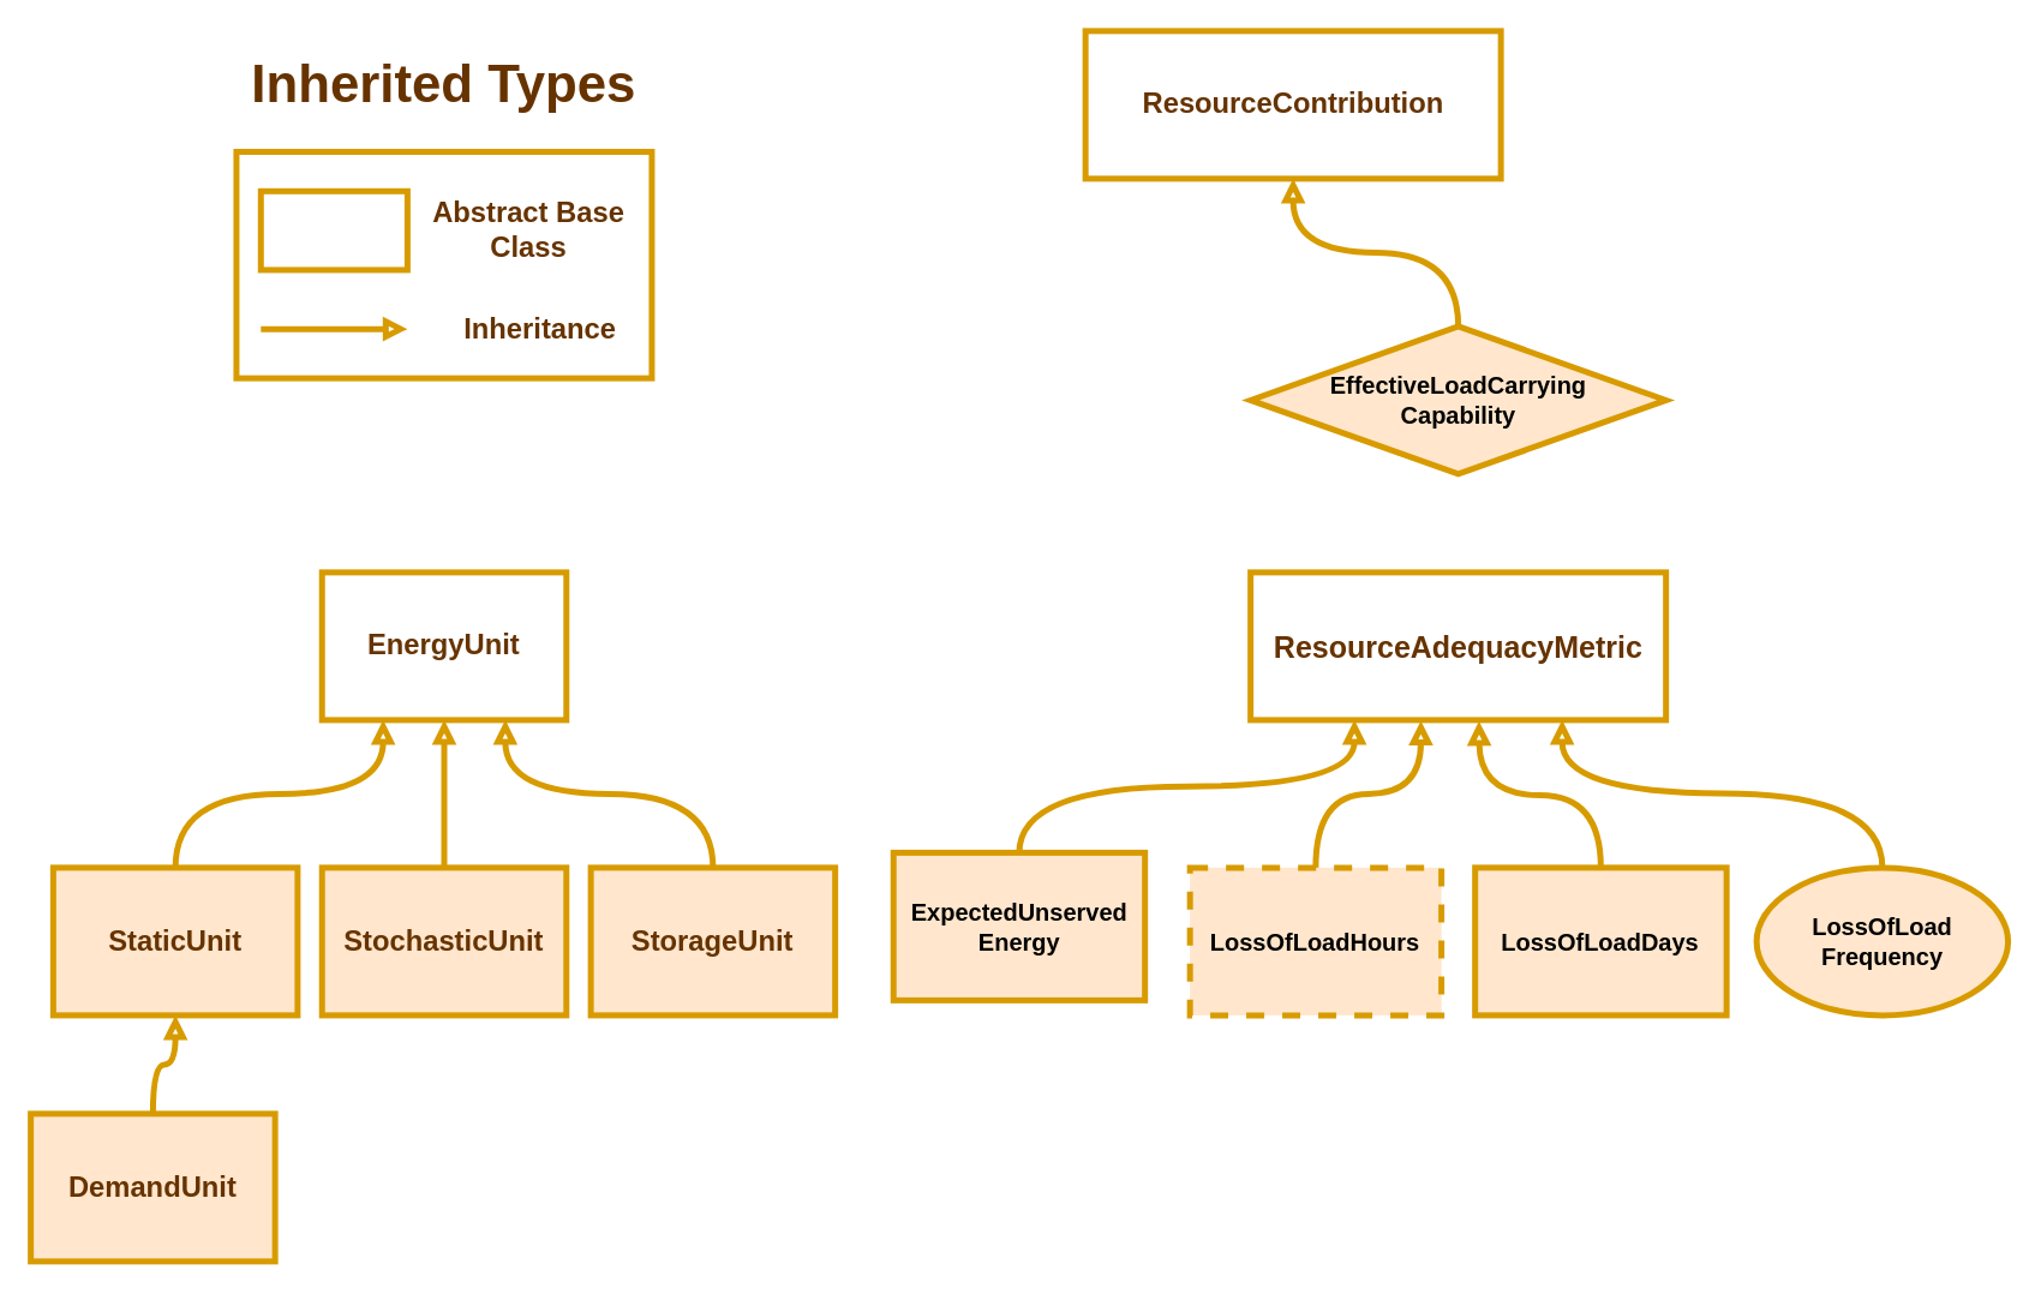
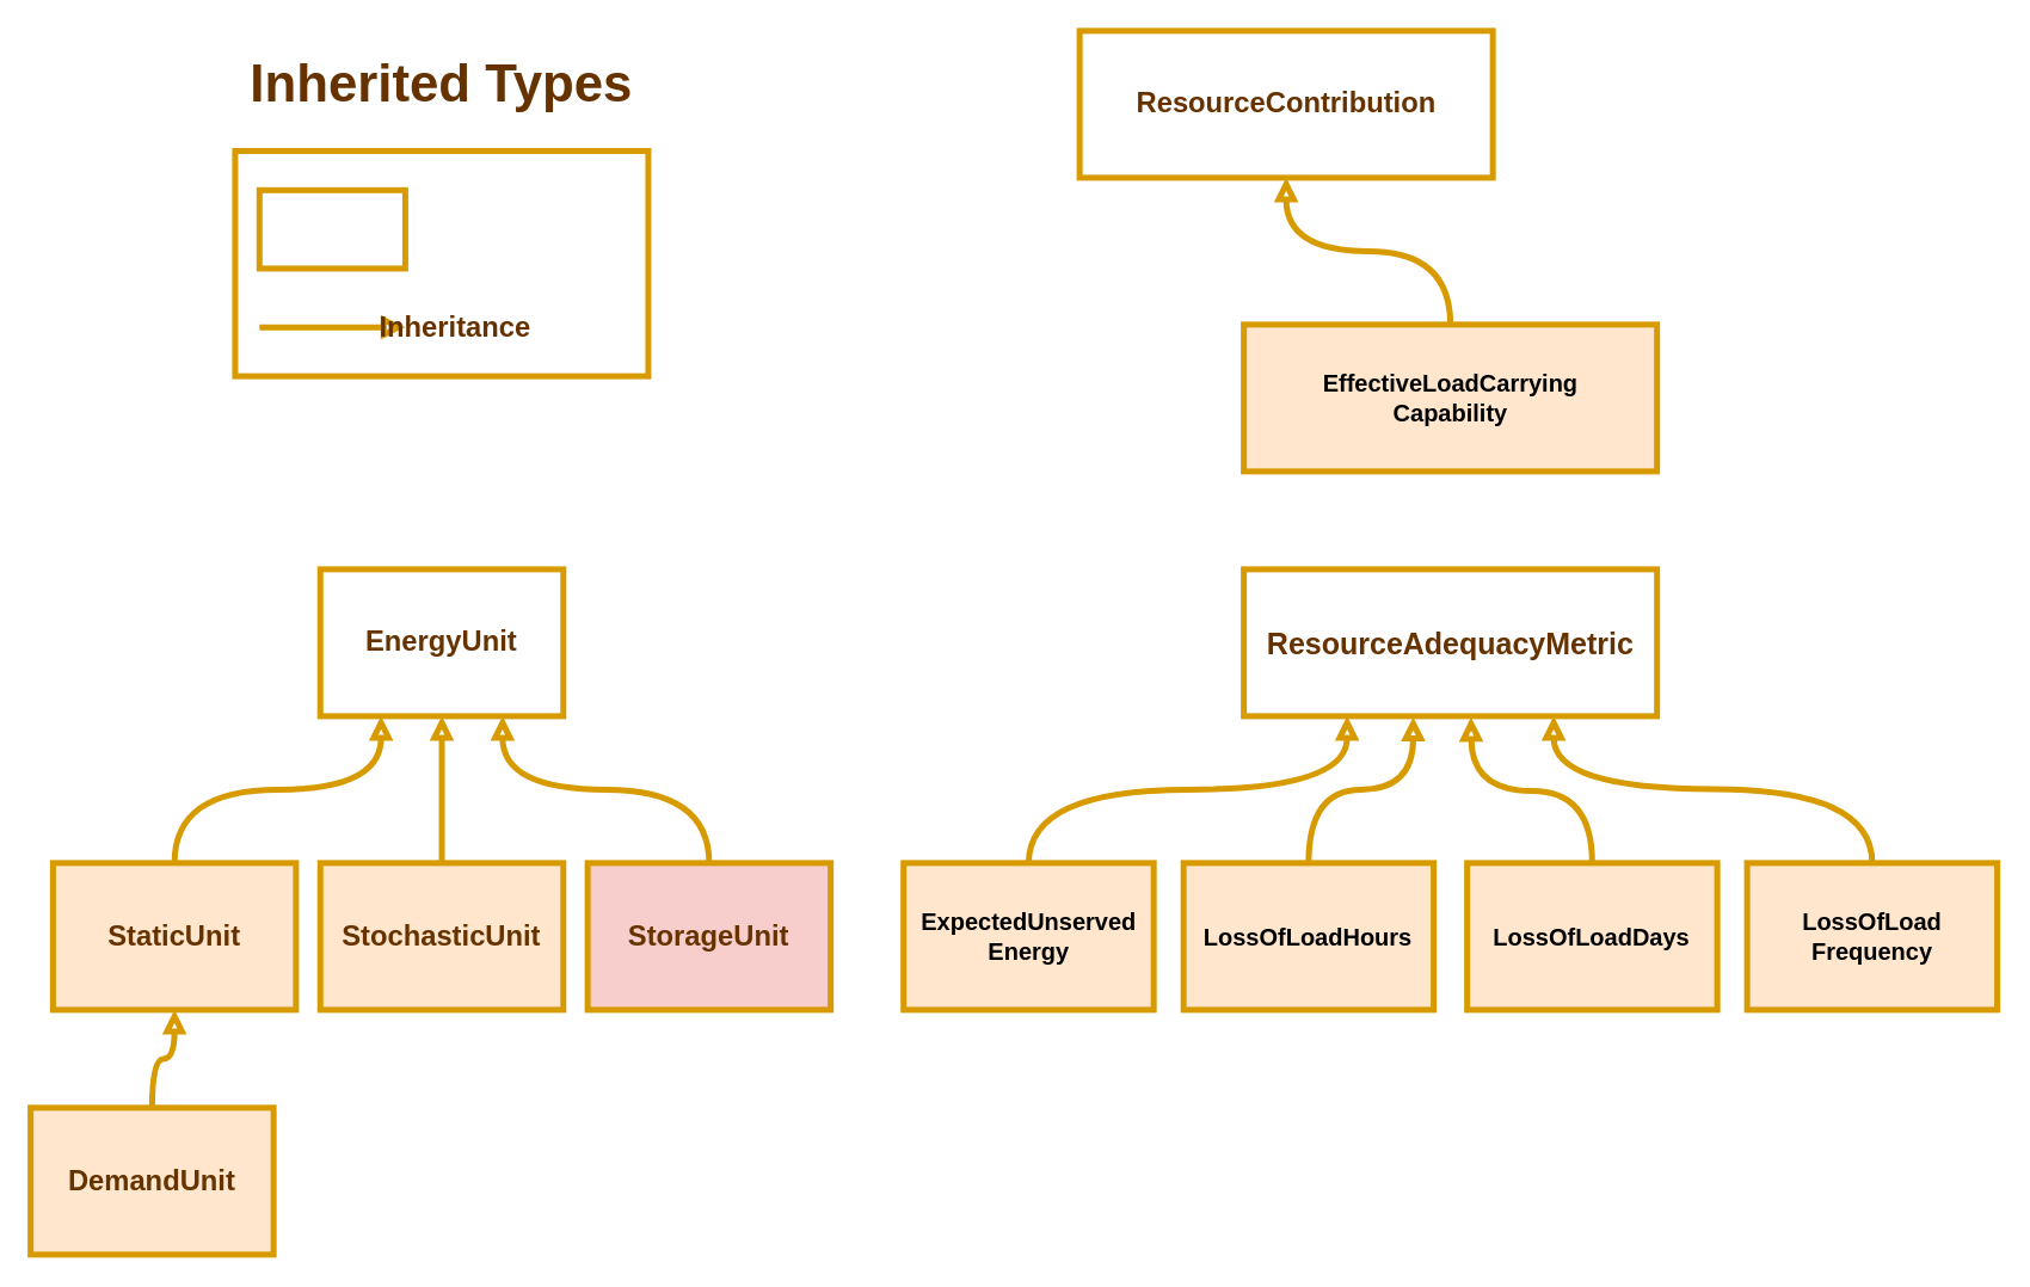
  <mxCell id="0" />
  <mxCell id="1" parent="0" />
  <mxCell id="2" value="" style="rounded=0;whiteSpace=wrap;html=1;fontFamily=Helvetica;fontSize=16;fillColor=none;strokeColor=#d79b00;strokeWidth=4;fontColor=#663300;fontStyle=1" parent="1" vertex="1"><mxGeometry x="157.053" y="100.52" width="276.795" height="150.88" as="geometry" /></mxCell>
  <mxCell id="3" value="EnergyUnit" style="rounded=0;whiteSpace=wrap;html=1;fillColor=none;strokeColor=#d79b00;strokeWidth=4;fontColor=#663300;fontStyle=1;fontSize=19;" parent="1" vertex="1"><mxGeometry x="214.103" y="380.8" width="162.821" height="98.4" as="geometry" /></mxCell>
  <mxCell id="4" style="edgeStyle=orthogonalEdgeStyle;shape=connector;curved=1;rounded=1;orthogonalLoop=1;jettySize=auto;html=1;labelBackgroundColor=default;strokeColor=#d79b00;strokeWidth=4;fontFamily=Helvetica;fontSize=16;fontColor=#663300;endArrow=block;endFill=0;fillColor=#ffe6cc;exitX=0.5;exitY=0;exitDx=0;exitDy=0;entryX=0.75;entryY=1;entryDx=0;entryDy=0;fontStyle=1" parent="1" source="5" target="3" edge="1"><mxGeometry relative="1" as="geometry"><mxPoint x="295.513" y="446.4" as="targetPoint" /></mxGeometry></mxCell>
- <mxCell id="5" value="StorageUnit" style="rounded=0;whiteSpace=wrap;html=1;fillColor=#ffe6cc;strokeColor=#d79b00;strokeWidth=4;fontColor=#663300;fontStyle=1;fontSize=19;" parent="1" vertex="1"><mxGeometry x="393.205" y="577.6" width="162.821" height="98.4" as="geometry" /></mxCell>
+ <mxCell id="5" value="StorageUnit" style="rounded=0;whiteSpace=wrap;html=1;fillColor=#f8cecc;strokeColor=#d79b00;strokeWidth=4;fontColor=#663300;fontStyle=1;fontSize=19;" parent="1" vertex="1"><mxGeometry x="393.205" y="577.6" width="162.821" height="98.4" as="geometry" /></mxCell>
  <mxCell id="6" style="edgeStyle=orthogonalEdgeStyle;shape=connector;curved=1;rounded=1;orthogonalLoop=1;jettySize=auto;html=1;entryX=0.5;entryY=1;entryDx=0;entryDy=0;labelBackgroundColor=default;strokeColor=#d79b00;strokeWidth=4;fontFamily=Helvetica;fontSize=16;fontColor=#663300;endArrow=block;endFill=0;fillColor=#ffe6cc;fontStyle=1" parent="1" source="7" target="3" edge="1"><mxGeometry relative="1" as="geometry" /></mxCell>
  <mxCell id="7" value="StochasticUnit" style="rounded=0;whiteSpace=wrap;html=1;fillColor=#ffe6cc;strokeColor=#d79b00;strokeWidth=4;fontColor=#663300;fontStyle=1;fontSize=19;" parent="1" vertex="1"><mxGeometry x="214.103" y="577.6" width="162.821" height="98.4" as="geometry" /></mxCell>
  <mxCell id="8" style="edgeStyle=orthogonalEdgeStyle;shape=connector;curved=1;rounded=1;orthogonalLoop=1;jettySize=auto;html=1;entryX=0.25;entryY=1;entryDx=0;entryDy=0;labelBackgroundColor=default;strokeColor=#d79b00;strokeWidth=4;fontFamily=Helvetica;fontSize=16;fontColor=#663300;endArrow=block;endFill=0;fillColor=#ffe6cc;exitX=0.5;exitY=0;exitDx=0;exitDy=0;fontStyle=1" parent="1" source="9" target="3" edge="1"><mxGeometry relative="1" as="geometry" /></mxCell>
  <mxCell id="9" value="StaticUnit" style="rounded=0;whiteSpace=wrap;html=1;fillColor=#ffe6cc;strokeColor=#d79b00;strokeWidth=4;fontColor=#663300;fontStyle=1;fontSize=19;" parent="1" vertex="1"><mxGeometry x="35" y="577.6" width="162.821" height="98.4" as="geometry" /></mxCell>
  <mxCell id="10" style="edgeStyle=orthogonalEdgeStyle;shape=connector;curved=1;rounded=1;orthogonalLoop=1;jettySize=auto;html=1;labelBackgroundColor=default;strokeColor=#d79b00;strokeWidth=4;fontFamily=Helvetica;fontSize=16;fontColor=#663300;endArrow=block;endFill=0;fillColor=#ffe6cc;fontStyle=1" parent="1" source="11" target="9" edge="1"><mxGeometry relative="1" as="geometry" /></mxCell>
  <mxCell id="11" value="DemandUnit" style="rounded=0;whiteSpace=wrap;html=1;fillColor=#ffe6cc;strokeColor=#d79b00;strokeWidth=4;fontColor=#663300;fontStyle=1;fontSize=19;" parent="1" vertex="1"><mxGeometry x="20" y="741.6" width="162.821" height="98.4" as="geometry" /></mxCell>
  <mxCell id="12" style="edgeStyle=orthogonalEdgeStyle;rounded=0;orthogonalLoop=1;jettySize=auto;html=1;entryX=0;entryY=0.5;entryDx=0;entryDy=0;fillColor=#ffe6cc;strokeColor=#d79b00;fontColor=#663300;strokeWidth=4;endArrow=block;endFill=0;fontStyle=1;fontSize=16;" parent="1" edge="1"><mxGeometry relative="1" as="geometry"><mxPoint x="173.335" y="218.6" as="sourcePoint" /><mxPoint x="271.027" y="218.6" as="targetPoint" /></mxGeometry></mxCell>
- <mxCell id="13" value="Abstract Base Class" style="text;html=1;strokeColor=none;fillColor=none;align=center;verticalAlign=middle;whiteSpace=wrap;rounded=0;fontSize=19;fontFamily=Helvetica;fontStyle=1;fontColor=#663300;strokeWidth=4;" parent="1" vertex="1"><mxGeometry x="287.309" y="136.6" width="130.256" height="32.8" as="geometry" /></mxCell>
- <mxCell id="14" value="Inheritance" style="text;html=1;strokeColor=none;fillColor=none;align=left;verticalAlign=middle;whiteSpace=wrap;rounded=0;fontSize=19;fontFamily=Helvetica;fontStyle=1;fontColor=#663300;strokeWidth=4;" parent="1" vertex="1"><mxGeometry x="306.848" y="202.2" width="97.692" height="32.8" as="geometry" /></mxCell>
+ <mxCell id="14" value="Inheritance" style="text;html=1;strokeColor=none;fillColor=none;align=left;verticalAlign=middle;whiteSpace=wrap;rounded=0;fontSize=19;fontFamily=Helvetica;fontStyle=1;fontColor=#663300;strokeWidth=4;" parent="1" vertex="1"><mxGeometry x="251.848" y="202.2" width="97.692" height="32.8" as="geometry" /></mxCell>
  <mxCell id="15" value="&lt;span style=&quot;font-size: 35px;&quot;&gt;Inherited Types&lt;br style=&quot;font-size: 35px;&quot;&gt;&lt;/span&gt;" style="text;html=1;strokeColor=none;fillColor=none;align=center;verticalAlign=middle;whiteSpace=wrap;rounded=0;fontSize=35;fontFamily=Helvetica;fontColor=#663300;fontStyle=1;strokeWidth=4;" parent="1" vertex="1"><mxGeometry x="157.05" y="30" width="276.92" height="49.2" as="geometry" /></mxCell>
  <mxCell id="16" value="" style="rounded=0;whiteSpace=wrap;html=1;fontFamily=Helvetica;fontSize=16;fillColor=none;strokeColor=#d79b00;strokeWidth=4;fontColor=#663300;fontStyle=1" parent="1" vertex="1"><mxGeometry x="173.335" y="126.76" width="97.692" height="52.48" as="geometry" /></mxCell>
  <mxCell id="17" value="ResourceAdequacyMetric" style="rounded=0;whiteSpace=wrap;html=1;fillColor=none;strokeColor=#d79b00;strokeWidth=4;fontColor=#663300;fontStyle=1;fontSize=20;" parent="1" vertex="1"><mxGeometry x="832.821" y="380.8" width="276.795" height="98.4" as="geometry" /></mxCell>
  <mxCell id="18" style="edgeStyle=orthogonalEdgeStyle;shape=connector;curved=1;rounded=1;orthogonalLoop=1;jettySize=auto;html=1;entryX=0.25;entryY=1;entryDx=0;entryDy=0;labelBackgroundColor=default;strokeColor=#d79b00;strokeWidth=4;fontFamily=Helvetica;fontSize=16;fontColor=#006600;endArrow=block;endFill=0;fillColor=#ffe6cc;exitX=0.5;exitY=0;exitDx=0;exitDy=0;" edge="1" parent="1" source="19" target="17"><mxGeometry relative="1" as="geometry" /></mxCell>
- <mxCell id="19" value="&lt;div style=&quot;font-size: 16px;&quot;&gt;ExpectedUnserved&lt;/div&gt;&lt;div style=&quot;font-size: 16px;&quot;&gt;Energy&lt;/div&gt;" style="rounded=0;whiteSpace=wrap;html=1;fillColor=#ffe6cc;strokeColor=#d79b00;strokeWidth=4;fontStyle=1;fontSize=16;" parent="1" vertex="1"><mxGeometry x="594.88" y="567.6" width="167.56" height="98.4" as="geometry" /></mxCell>
+ <mxCell id="19" value="&lt;div style=&quot;font-size: 16px;&quot;&gt;ExpectedUnserved&lt;/div&gt;&lt;div style=&quot;font-size: 16px;&quot;&gt;Energy&lt;/div&gt;" style="rounded=0;whiteSpace=wrap;html=1;fillColor=#ffe6cc;strokeColor=#d79b00;strokeWidth=4;fontStyle=1;fontSize=16;" parent="1" vertex="1"><mxGeometry x="604.88" y="577.6" width="167.56" height="98.4" as="geometry" /></mxCell>
  <mxCell id="20" value="ResourceContribution" style="rounded=0;whiteSpace=wrap;html=1;fillColor=none;strokeColor=#D79B00;strokeWidth=4;fontColor=#663300;fontStyle=1;fontSize=19;" parent="1" vertex="1"><mxGeometry x="722.821" y="20" width="276.795" height="98.4" as="geometry" /></mxCell>
  <mxCell id="21" value="" style="edgeStyle=orthogonalEdgeStyle;shape=connector;curved=1;rounded=1;orthogonalLoop=1;jettySize=auto;html=1;labelBackgroundColor=default;strokeColor=#d79b00;strokeWidth=4;fontFamily=Helvetica;fontSize=16;fontColor=#006600;endArrow=block;endFill=0;fillColor=#ffe6cc;" parent="1" source="22" target="20" edge="1"><mxGeometry relative="1" as="geometry" /></mxCell>
- <mxCell id="22" value="&lt;div style=&quot;font-size: 16px;&quot;&gt;EffectiveLoadCarrying&lt;/div&gt;&lt;div style=&quot;font-size: 16px;&quot;&gt;Capability&lt;/div&gt;" style="rhombus;whiteSpace=wrap;html=1;fillColor=#ffe6cc;strokeColor=#d79b00;strokeWidth=4;fontStyle=1;fontSize=16;" parent="1" vertex="1"><mxGeometry x="832.821" y="216.8" width="276.795" height="98.4" as="geometry" /></mxCell>
+ <mxCell id="22" value="&lt;div style=&quot;font-size: 16px;&quot;&gt;EffectiveLoadCarrying&lt;/div&gt;&lt;div style=&quot;font-size: 16px;&quot;&gt;Capability&lt;/div&gt;" style="rounded=0;whiteSpace=wrap;html=1;fillColor=#ffe6cc;strokeColor=#d79b00;strokeWidth=4;fontStyle=1;fontSize=16;" parent="1" vertex="1"><mxGeometry x="832.821" y="216.8" width="276.795" height="98.4" as="geometry" /></mxCell>
  <mxCell id="23" style="edgeStyle=orthogonalEdgeStyle;shape=connector;curved=1;rounded=1;orthogonalLoop=1;jettySize=auto;html=1;labelBackgroundColor=default;strokeColor=#d79b00;strokeWidth=4;fontFamily=Helvetica;fontSize=16;fontColor=#006600;endArrow=block;endFill=0;fillColor=#ffe6cc;entryX=0.41;entryY=1.005;entryDx=0;entryDy=0;entryPerimeter=0;" edge="1" parent="1" source="24" target="17"><mxGeometry relative="1" as="geometry" /></mxCell>
- <mxCell id="24" value="LossOfLoadHours" style="rounded=0;whiteSpace=wrap;html=1;fillColor=#ffe6cc;strokeColor=#d79b00;strokeWidth=4;fontStyle=1;fontSize=16;dashed=1;" vertex="1" parent="1"><mxGeometry x="792.44" y="577.6" width="167.56" height="98.4" as="geometry" /></mxCell>
+ <mxCell id="24" value="LossOfLoadHours" style="rounded=0;whiteSpace=wrap;html=1;fillColor=#ffe6cc;strokeColor=#d79b00;strokeWidth=4;fontStyle=1;fontSize=16;" vertex="1" parent="1"><mxGeometry x="792.44" y="577.6" width="167.56" height="98.4" as="geometry" /></mxCell>
  <mxCell id="25" style="edgeStyle=orthogonalEdgeStyle;shape=connector;curved=1;rounded=1;orthogonalLoop=1;jettySize=auto;html=1;labelBackgroundColor=default;strokeColor=#d79b00;strokeWidth=4;fontFamily=Helvetica;fontSize=16;fontColor=#006600;endArrow=block;endFill=0;fillColor=#ffe6cc;" edge="1" parent="1" source="26"><mxGeometry relative="1" as="geometry"><mxPoint x="985" y="480" as="targetPoint" /></mxGeometry></mxCell>
  <mxCell id="26" value="LossOfLoadDays" style="rounded=0;whiteSpace=wrap;html=1;fillColor=#ffe6cc;strokeColor=#d79b00;strokeWidth=4;fontStyle=1;fontSize=16;" vertex="1" parent="1"><mxGeometry x="982.44" y="577.6" width="167.56" height="98.4" as="geometry" /></mxCell>
  <mxCell id="27" style="edgeStyle=orthogonalEdgeStyle;shape=connector;curved=1;rounded=1;orthogonalLoop=1;jettySize=auto;html=1;labelBackgroundColor=default;strokeColor=#d79b00;strokeWidth=4;fontFamily=Helvetica;fontSize=16;fontColor=#006600;endArrow=block;endFill=0;fillColor=#ffe6cc;exitX=0.5;exitY=0;exitDx=0;exitDy=0;entryX=0.75;entryY=1;entryDx=0;entryDy=0;" edge="1" parent="1" source="28" target="17"><mxGeometry relative="1" as="geometry"><Array as="points"><mxPoint x="1254" y="528" /><mxPoint x="1040" y="528" /></Array></mxGeometry></mxCell>
- <mxCell id="28" value="&lt;div&gt;LossOfLoad&lt;/div&gt;&lt;div&gt;Frequency&lt;/div&gt;" style="ellipse;whiteSpace=wrap;html=1;fillColor=#ffe6cc;strokeColor=#d79b00;strokeWidth=4;fontStyle=1;fontSize=16;" vertex="1" parent="1"><mxGeometry x="1170" y="577.6" width="167.56" height="98.4" as="geometry" /></mxCell>
+ <mxCell id="28" value="&lt;div&gt;LossOfLoad&lt;/div&gt;&lt;div&gt;Frequency&lt;/div&gt;" style="rounded=0;whiteSpace=wrap;html=1;fillColor=#ffe6cc;strokeColor=#d79b00;strokeWidth=4;fontStyle=1;fontSize=16;" vertex="1" parent="1"><mxGeometry x="1170" y="577.6" width="167.56" height="98.4" as="geometry" /></mxCell>
